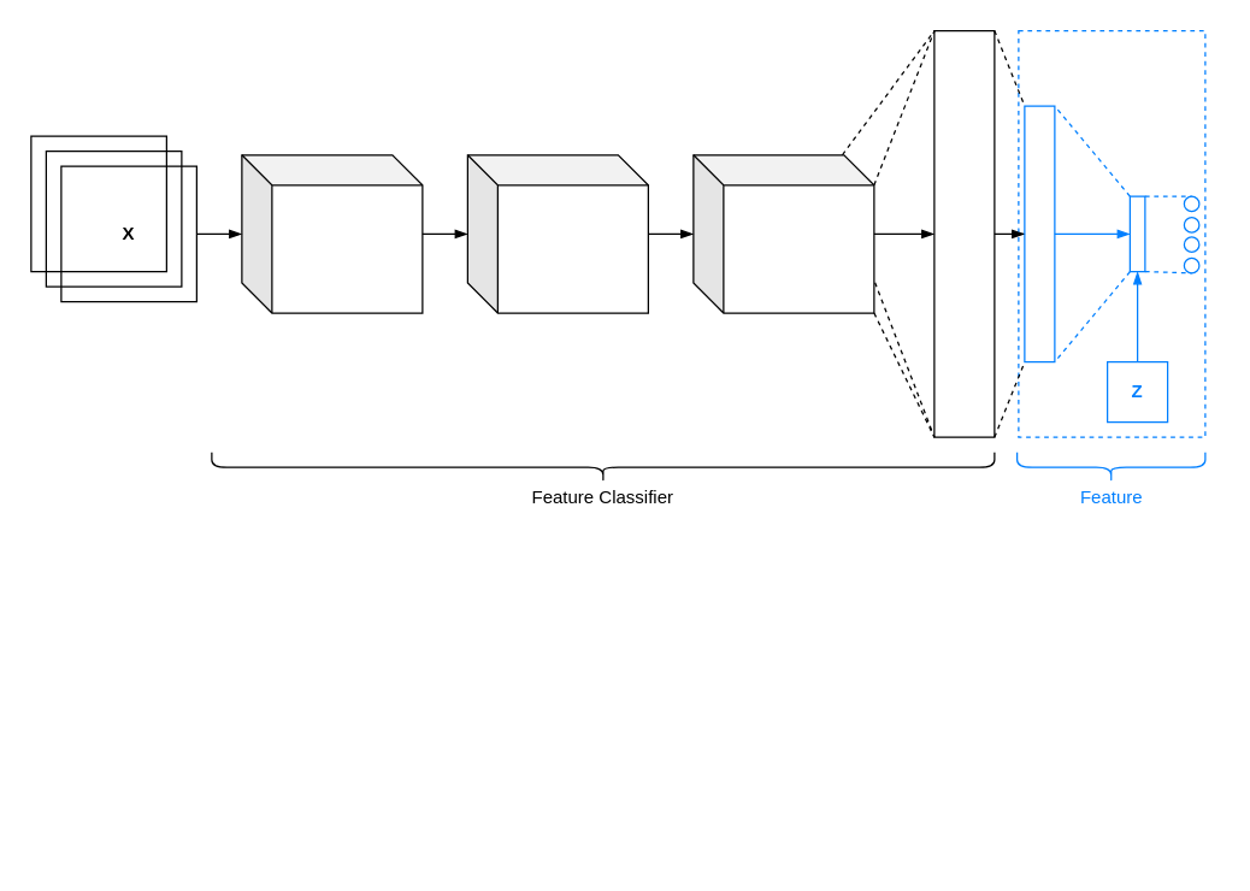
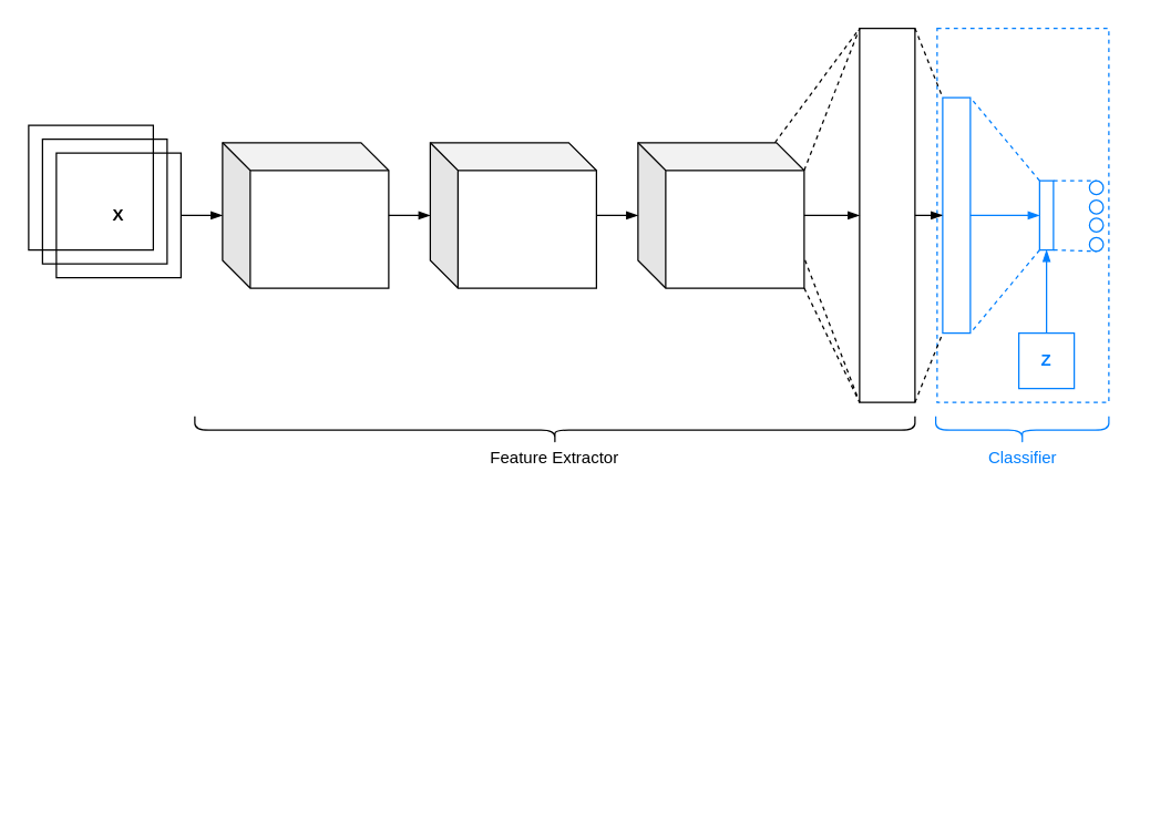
  <mxCell id="0" />
  <mxCell id="1" parent="0" />
  <mxCell id="2" value="" style="rounded=0;whiteSpace=wrap;html=1;fillColor=none;dashed=1;strokeColor=#007FFF;" parent="1" vertex="1"><mxGeometry x="676" y="20" width="124" height="270" as="geometry" /></mxCell>
  <mxCell id="3" style="edgeStyle=orthogonalEdgeStyle;rounded=0;orthogonalLoop=1;jettySize=auto;html=1;endArrow=blockThin;endFill=1;" parent="1" source="4" target="10" edge="1"><mxGeometry relative="1" as="geometry" /></mxCell>
  <mxCell id="4" value="" style="shape=cube;whiteSpace=wrap;html=1;boundedLbl=1;backgroundOutline=1;darkOpacity=0.05;darkOpacity2=0.1;fillColor=none;" parent="1" vertex="1"><mxGeometry x="160" y="102.5" width="120" height="105" as="geometry" /></mxCell>
  <mxCell id="5" value="" style="rounded=0;whiteSpace=wrap;html=1;fillColor=none;" parent="1" vertex="1"><mxGeometry x="20" y="90" width="90" height="90" as="geometry" /></mxCell>
  <mxCell id="6" value="" style="rounded=0;whiteSpace=wrap;html=1;fillColor=none;" parent="1" vertex="1"><mxGeometry x="30" y="100" width="90" height="90" as="geometry" /></mxCell>
  <mxCell id="7" style="edgeStyle=orthogonalEdgeStyle;rounded=0;orthogonalLoop=1;jettySize=auto;html=1;endArrow=blockThin;endFill=1;" parent="1" source="8" target="4" edge="1"><mxGeometry relative="1" as="geometry" /></mxCell>
  <mxCell id="8" value="&lt;b&gt;X&lt;/b&gt;" style="rounded=0;whiteSpace=wrap;html=1;fillColor=none;" parent="1" vertex="1"><mxGeometry x="40" y="110" width="90" height="90" as="geometry" /></mxCell>
  <mxCell id="9" style="edgeStyle=orthogonalEdgeStyle;rounded=0;orthogonalLoop=1;jettySize=auto;html=1;endArrow=blockThin;endFill=1;" parent="1" source="10" target="12" edge="1"><mxGeometry relative="1" as="geometry" /></mxCell>
  <mxCell id="10" value="" style="shape=cube;whiteSpace=wrap;html=1;boundedLbl=1;backgroundOutline=1;darkOpacity=0.05;darkOpacity2=0.1;fillColor=none;" parent="1" vertex="1"><mxGeometry x="310" y="102.5" width="120" height="105" as="geometry" /></mxCell>
  <mxCell id="11" value="" style="edgeStyle=orthogonalEdgeStyle;rounded=0;orthogonalLoop=1;jettySize=auto;html=1;entryX=0;entryY=0.5;entryDx=0;entryDy=0;endArrow=blockThin;endFill=1;horizontal=0;" parent="1" source="12" target="15" edge="1"><mxGeometry relative="1" as="geometry"><mxPoint as="offset" /></mxGeometry></mxCell>
  <mxCell id="12" value="" style="shape=cube;whiteSpace=wrap;html=1;boundedLbl=1;backgroundOutline=1;darkOpacity=0.05;darkOpacity2=0.1;fillColor=none;" parent="1" vertex="1"><mxGeometry x="460" y="102.5" width="120" height="105" as="geometry" /></mxCell>
  <mxCell id="13" value="" style="edgeStyle=orthogonalEdgeStyle;rounded=0;orthogonalLoop=1;jettySize=auto;html=1;entryX=0;entryY=0.5;entryDx=0;entryDy=0;endArrow=blockThin;endFill=1;horizontal=0;strokeColor=#007FFF;" parent="1" source="18" target="23" edge="1"><mxGeometry y="5" relative="1" as="geometry"><mxPoint as="offset" /></mxGeometry></mxCell>
  <mxCell id="14" style="edgeStyle=orthogonalEdgeStyle;rounded=0;orthogonalLoop=1;jettySize=auto;html=1;entryX=0;entryY=0.5;entryDx=0;entryDy=0;endArrow=blockThin;endFill=1;" parent="1" source="15" target="18" edge="1"><mxGeometry relative="1" as="geometry" /></mxCell>
  <mxCell id="15" value="" style="rounded=0;whiteSpace=wrap;html=1;fillColor=none;" parent="1" vertex="1"><mxGeometry x="620" y="20" width="40" height="270" as="geometry" /></mxCell>
  <mxCell id="16" style="edgeStyle=orthogonalEdgeStyle;rounded=0;orthogonalLoop=1;jettySize=auto;html=1;endArrow=blockThin;endFill=1;entryX=0.5;entryY=1;entryDx=0;entryDy=0;strokeColor=#007FFF;" parent="1" source="17" target="23" edge="1"><mxGeometry relative="1" as="geometry"><mxPoint x="795" y="200" as="targetPoint" /></mxGeometry></mxCell>
  <mxCell id="17" value="&lt;b&gt;&lt;font color=&quot;#007fff&quot;&gt;Z&lt;/font&gt;&lt;/b&gt;" style="whiteSpace=wrap;html=1;aspect=fixed;direction=south;fillColor=none;strokeColor=#007FFF;" parent="1" vertex="1"><mxGeometry x="735" y="240" width="40" height="40" as="geometry" /></mxCell>
  <mxCell id="18" value="" style="rounded=0;whiteSpace=wrap;html=1;fillColor=none;strokeColor=#007FFF;" parent="1" vertex="1"><mxGeometry x="680" y="70" width="20" height="170" as="geometry" /></mxCell>
  <mxCell id="19" value="" style="ellipse;whiteSpace=wrap;html=1;aspect=fixed;fillColor=none;strokeColor=#007FFF;" parent="1" vertex="1"><mxGeometry x="786" y="130" width="10" height="10" as="geometry" /></mxCell>
  <mxCell id="20" value="" style="ellipse;whiteSpace=wrap;html=1;aspect=fixed;fillColor=none;strokeColor=#007FFF;" parent="1" vertex="1"><mxGeometry x="786" y="144" width="10" height="10" as="geometry" /></mxCell>
  <mxCell id="21" value="" style="ellipse;whiteSpace=wrap;html=1;aspect=fixed;fillColor=none;strokeColor=#007FFF;" parent="1" vertex="1"><mxGeometry x="786" y="157" width="10" height="10" as="geometry" /></mxCell>
  <mxCell id="22" value="" style="ellipse;whiteSpace=wrap;html=1;aspect=fixed;fillColor=none;strokeColor=#007FFF;" parent="1" vertex="1"><mxGeometry x="786" y="171" width="10" height="10" as="geometry" /></mxCell>
  <mxCell id="23" value="" style="rounded=0;whiteSpace=wrap;html=1;fillColor=none;strokeColor=#007FFF;" parent="1" vertex="1"><mxGeometry x="750" y="130" width="10" height="50" as="geometry" /></mxCell>
  <mxCell id="24" value="" style="endArrow=none;html=1;entryX=0.5;entryY=0;entryDx=0;entryDy=0;dashed=1;exitX=1;exitY=0;exitDx=0;exitDy=0;strokeColor=#007FFF;" parent="1" target="19" edge="1" source="23"><mxGeometry width="50" height="50" relative="1" as="geometry"><mxPoint x="760" y="90" as="sourcePoint" /><mxPoint x="620" y="190" as="targetPoint" /></mxGeometry></mxCell>
  <mxCell id="25" value="" style="endArrow=none;html=1;exitX=1;exitY=1;exitDx=0;exitDy=0;dashed=1;strokeColor=#007FFF;entryX=0.5;entryY=1;entryDx=0;entryDy=0;" parent="1" source="23" target="22" edge="1"><mxGeometry width="50" height="50" relative="1" as="geometry"><mxPoint x="770" y="100" as="sourcePoint" /><mxPoint x="795" y="190" as="targetPoint" /></mxGeometry></mxCell>
  <mxCell id="26" value="" style="endArrow=none;html=1;dashed=1;entryX=1;entryY=0;entryDx=0;entryDy=0;exitX=0;exitY=0;exitDx=0;exitDy=0;strokeColor=#007FFF;" parent="1" source="23" target="18" edge="1"><mxGeometry width="50" height="50" relative="1" as="geometry"><mxPoint x="570" y="240" as="sourcePoint" /><mxPoint x="620" y="190" as="targetPoint" /></mxGeometry></mxCell>
  <mxCell id="27" value="" style="endArrow=none;html=1;dashed=1;entryX=1;entryY=1;entryDx=0;entryDy=0;exitX=0;exitY=1;exitDx=0;exitDy=0;strokeColor=#007FFF;" parent="1" source="23" target="18" edge="1"><mxGeometry width="50" height="50" relative="1" as="geometry"><mxPoint x="570" y="240" as="sourcePoint" /><mxPoint x="620" y="190" as="targetPoint" /></mxGeometry></mxCell>
  <mxCell id="28" value="" style="endArrow=none;html=1;dashed=1;entryX=0;entryY=0;entryDx=0;entryDy=0;exitX=1;exitY=0;exitDx=0;exitDy=0;" parent="1" source="15" target="18" edge="1"><mxGeometry width="50" height="50" relative="1" as="geometry"><mxPoint x="570" y="240" as="sourcePoint" /><mxPoint x="620" y="190" as="targetPoint" /></mxGeometry></mxCell>
  <mxCell id="29" value="" style="endArrow=none;html=1;dashed=1;entryX=0;entryY=1;entryDx=0;entryDy=0;exitX=1;exitY=1;exitDx=0;exitDy=0;" parent="1" source="15" target="18" edge="1"><mxGeometry width="50" height="50" relative="1" as="geometry"><mxPoint x="570" y="240" as="sourcePoint" /><mxPoint x="620" y="190" as="targetPoint" /></mxGeometry></mxCell>
  <mxCell id="30" value="" style="endArrow=none;html=1;dashed=1;entryX=0;entryY=0;entryDx=0;entryDy=0;" parent="1" source="12" target="15" edge="1"><mxGeometry width="50" height="50" relative="1" as="geometry"><mxPoint x="570" y="240" as="sourcePoint" /><mxPoint x="620" y="190" as="targetPoint" /></mxGeometry></mxCell>
  <mxCell id="31" value="" style="endArrow=none;dashed=1;html=1;strokeWidth=1;exitX=0;exitY=0;exitDx=120;exitDy=20;exitPerimeter=0;" parent="1" source="12" edge="1"><mxGeometry width="50" height="50" relative="1" as="geometry"><mxPoint x="570" y="240" as="sourcePoint" /><mxPoint x="620" y="20" as="targetPoint" /></mxGeometry></mxCell>
  <mxCell id="32" value="" style="endArrow=none;html=1;dashed=1;entryX=0;entryY=1;entryDx=0;entryDy=0;exitX=1;exitY=1;exitDx=0;exitDy=0;exitPerimeter=0;" parent="1" source="12" target="15" edge="1"><mxGeometry width="50" height="50" relative="1" as="geometry"><mxPoint x="570" y="240" as="sourcePoint" /><mxPoint x="620" y="190" as="targetPoint" /></mxGeometry></mxCell>
  <mxCell id="33" value="" style="endArrow=none;dashed=1;html=1;strokeWidth=1;exitX=1.005;exitY=0.807;exitDx=0;exitDy=0;exitPerimeter=0;entryX=0;entryY=1;entryDx=0;entryDy=0;" parent="1" source="12" target="15" edge="1"><mxGeometry width="50" height="50" relative="1" as="geometry"><mxPoint x="570" y="240" as="sourcePoint" /><mxPoint x="620" y="190" as="targetPoint" /></mxGeometry></mxCell>
  <mxCell id="34" value="" style="shape=curlyBracket;whiteSpace=wrap;html=1;rounded=1;rotation=-90;size=0.5;fillColor=none;" parent="1" vertex="1"><mxGeometry x="390" y="50" width="20" height="520" as="geometry" /></mxCell>
- <mxCell id="35" value="Feature Classifier" style="text;html=1;strokeColor=none;fillColor=none;align=center;verticalAlign=middle;whiteSpace=wrap;rounded=0;" parent="1" vertex="1"><mxGeometry x="330" y="320" width="140" height="20" as="geometry" /></mxCell>
+ <mxCell id="35" value="Feature Extractor" style="text;html=1;strokeColor=none;fillColor=none;align=center;verticalAlign=middle;whiteSpace=wrap;rounded=0;" parent="1" vertex="1"><mxGeometry x="330" y="320" width="140" height="20" as="geometry" /></mxCell>
  <mxCell id="36" value="" style="shape=curlyBracket;whiteSpace=wrap;html=1;rounded=1;rotation=-90;size=0.5;strokeColor=#007FFF;fillColor=none;" parent="1" vertex="1"><mxGeometry x="727.5" y="247.5" width="20" height="125" as="geometry" /></mxCell>
- <mxCell id="37" value="Feature" style="text;html=1;strokeColor=none;fillColor=none;align=center;verticalAlign=middle;whiteSpace=wrap;rounded=0;fontColor=#007FFF;" parent="1" vertex="1"><mxGeometry x="667.5" y="320" width="140" height="20" as="geometry" /></mxCell>
+ <mxCell id="37" value="Classifier" style="text;html=1;strokeColor=none;fillColor=none;align=center;verticalAlign=middle;whiteSpace=wrap;rounded=0;fontColor=#007FFF;" parent="1" vertex="1"><mxGeometry x="667.5" y="320" width="140" height="20" as="geometry" /></mxCell>
